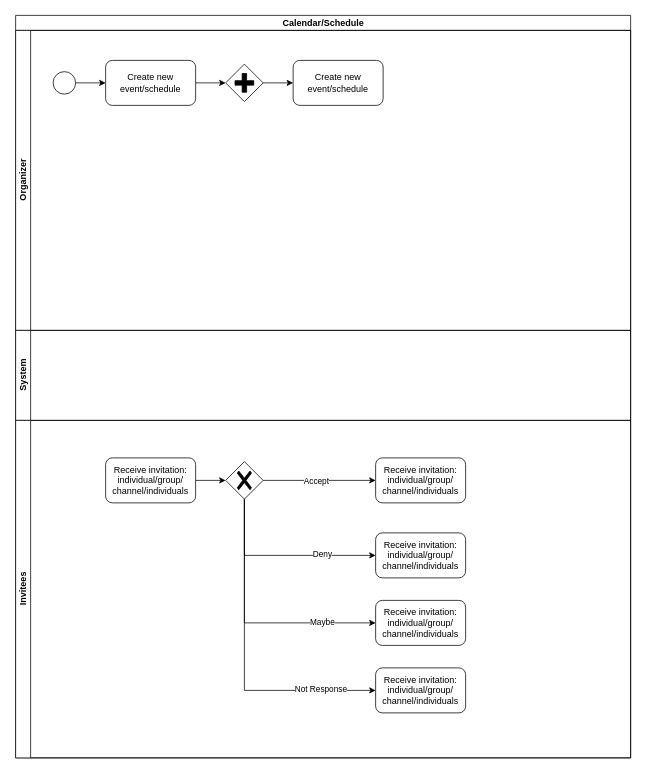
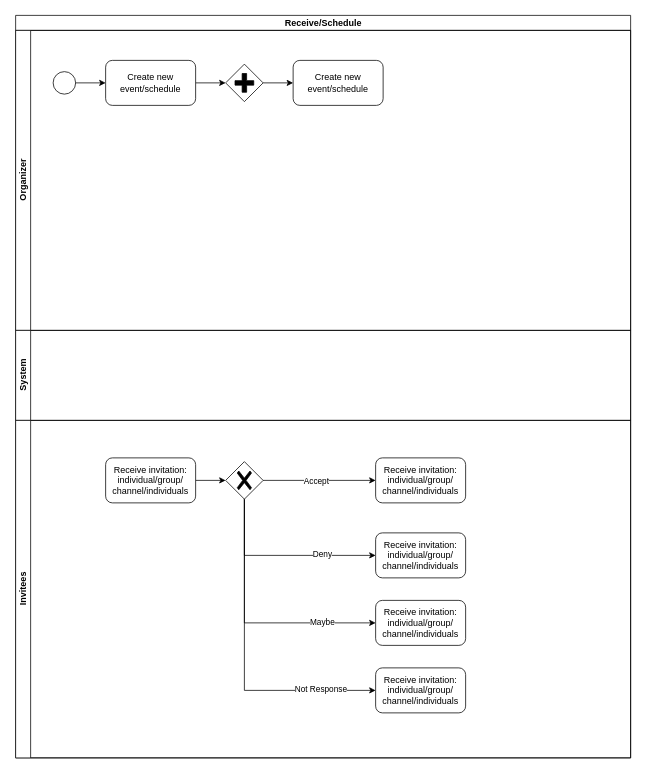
  <mxCell id="0" />
  <mxCell id="1" parent="0" />
- <mxCell id="2" value="Calendar/Schedule" style="swimlane;html=1;childLayout=stackLayout;resizeParent=1;resizeParentMax=0;horizontal=1;startSize=20;horizontalStack=0;" vertex="1" parent="1"><mxGeometry x="20" y="20" width="820" height="990" as="geometry" /></mxCell>
+ <mxCell id="2" value="Receive/Schedule" style="swimlane;html=1;childLayout=stackLayout;resizeParent=1;resizeParentMax=0;horizontal=1;startSize=20;horizontalStack=0;" vertex="1" parent="1"><mxGeometry x="20" y="20" width="820" height="990" as="geometry" /></mxCell>
  <mxCell id="3" value="Organizer" style="swimlane;html=1;startSize=20;horizontal=0;" vertex="1" parent="2"><mxGeometry y="20" width="820" height="400" as="geometry" /></mxCell>
  <mxCell id="4" value="" style="ellipse;whiteSpace=wrap;html=1;aspect=fixed;" vertex="1" parent="3"><mxGeometry x="50" y="55" width="30" height="30" as="geometry" /></mxCell>
  <mxCell id="5" style="edgeStyle=orthogonalEdgeStyle;rounded=0;orthogonalLoop=1;jettySize=auto;html=1;exitX=1;exitY=0.5;exitDx=0;exitDy=0;entryX=0;entryY=0.5;entryDx=0;entryDy=0;entryPerimeter=0;" edge="1" parent="3" source="6" target="9"><mxGeometry relative="1" as="geometry" /></mxCell>
  <mxCell id="6" value="Create new event/schedule" style="rounded=1;whiteSpace=wrap;html=1;" vertex="1" parent="3"><mxGeometry x="120" y="40" width="120" height="60" as="geometry" /></mxCell>
  <mxCell id="7" style="edgeStyle=orthogonalEdgeStyle;rounded=0;orthogonalLoop=1;jettySize=auto;html=1;exitX=1;exitY=0.5;exitDx=0;exitDy=0;entryX=0;entryY=0.5;entryDx=0;entryDy=0;" edge="1" parent="3" source="4" target="6"><mxGeometry relative="1" as="geometry" /></mxCell>
  <mxCell id="8" style="edgeStyle=orthogonalEdgeStyle;rounded=0;orthogonalLoop=1;jettySize=auto;html=1;exitX=1;exitY=0.5;exitDx=0;exitDy=0;exitPerimeter=0;" edge="1" parent="3" source="9" target="10"><mxGeometry relative="1" as="geometry" /></mxCell>
  <mxCell id="9" value="" style="points=[[0.25,0.25,0],[0.5,0,0],[0.75,0.25,0],[1,0.5,0],[0.75,0.75,0],[0.5,1,0],[0.25,0.75,0],[0,0.5,0]];shape=mxgraph.bpmn.gateway2;html=1;verticalLabelPosition=bottom;labelBackgroundColor=#ffffff;verticalAlign=top;align=center;perimeter=rhombusPerimeter;outlineConnect=0;outline=none;symbol=none;gwType=parallel;" vertex="1" parent="3"><mxGeometry x="280" y="45" width="50" height="50" as="geometry" /></mxCell>
  <mxCell id="10" value="Create new event/schedule" style="rounded=1;whiteSpace=wrap;html=1;" vertex="1" parent="3"><mxGeometry x="370" y="40" width="120" height="60" as="geometry" /></mxCell>
  <mxCell id="11" value="System" style="swimlane;html=1;startSize=20;horizontal=0;" vertex="1" parent="2"><mxGeometry y="420" width="820" height="120" as="geometry" /></mxCell>
  <mxCell id="12" value="Invitees" style="swimlane;html=1;startSize=20;horizontal=0;" vertex="1" parent="2"><mxGeometry y="540" width="820" height="450" as="geometry" /></mxCell>
  <mxCell id="13" style="edgeStyle=orthogonalEdgeStyle;rounded=0;orthogonalLoop=1;jettySize=auto;html=1;exitX=1;exitY=0.5;exitDx=0;exitDy=0;entryX=0;entryY=0.5;entryDx=0;entryDy=0;entryPerimeter=0;" edge="1" parent="12" source="14" target="23"><mxGeometry relative="1" as="geometry" /></mxCell>
  <mxCell id="14" value="Receive invitation: individual/group/&lt;br&gt;channel/individuals" style="rounded=1;whiteSpace=wrap;html=1;" vertex="1" parent="12"><mxGeometry x="120" y="50" width="120" height="60" as="geometry" /></mxCell>
  <mxCell id="15" style="edgeStyle=orthogonalEdgeStyle;rounded=0;orthogonalLoop=1;jettySize=auto;html=1;exitX=1;exitY=0.5;exitDx=0;exitDy=0;exitPerimeter=0;entryX=0;entryY=0.5;entryDx=0;entryDy=0;" edge="1" parent="12" source="23" target="24"><mxGeometry relative="1" as="geometry" /></mxCell>
  <mxCell id="16" value="Accept" style="edgeLabel;html=1;align=center;verticalAlign=middle;resizable=0;points=[];" vertex="1" connectable="0" parent="15"><mxGeometry x="-0.066" relative="1" as="geometry"><mxPoint as="offset" /></mxGeometry></mxCell>
  <mxCell id="17" style="edgeStyle=orthogonalEdgeStyle;rounded=0;orthogonalLoop=1;jettySize=auto;html=1;exitX=0.5;exitY=1;exitDx=0;exitDy=0;exitPerimeter=0;entryX=0;entryY=0.5;entryDx=0;entryDy=0;" edge="1" parent="12" source="23" target="25"><mxGeometry relative="1" as="geometry" /></mxCell>
  <mxCell id="18" value="Deny" style="edgeLabel;html=1;align=center;verticalAlign=middle;resizable=0;points=[];" vertex="1" connectable="0" parent="17"><mxGeometry x="0.421" y="2" relative="1" as="geometry"><mxPoint as="offset" /></mxGeometry></mxCell>
  <mxCell id="19" style="edgeStyle=orthogonalEdgeStyle;rounded=0;orthogonalLoop=1;jettySize=auto;html=1;exitX=0.5;exitY=1;exitDx=0;exitDy=0;exitPerimeter=0;entryX=0;entryY=0.5;entryDx=0;entryDy=0;" edge="1" parent="12" source="23" target="26"><mxGeometry relative="1" as="geometry" /></mxCell>
  <mxCell id="20" value="Maybe" style="edgeLabel;html=1;align=center;verticalAlign=middle;resizable=0;points=[];" vertex="1" connectable="0" parent="19"><mxGeometry x="0.575" y="2" relative="1" as="geometry"><mxPoint as="offset" /></mxGeometry></mxCell>
  <mxCell id="21" style="edgeStyle=orthogonalEdgeStyle;rounded=0;orthogonalLoop=1;jettySize=auto;html=1;exitX=0.5;exitY=1;exitDx=0;exitDy=0;exitPerimeter=0;entryX=0;entryY=0.5;entryDx=0;entryDy=0;" edge="1" parent="12" source="23" target="27"><mxGeometry relative="1" as="geometry" /></mxCell>
  <mxCell id="22" value="Not Response" style="edgeLabel;html=1;align=center;verticalAlign=middle;resizable=0;points=[];" vertex="1" connectable="0" parent="21"><mxGeometry x="0.655" y="2" relative="1" as="geometry"><mxPoint as="offset" /></mxGeometry></mxCell>
  <mxCell id="23" value="" style="points=[[0.25,0.25,0],[0.5,0,0],[0.75,0.25,0],[1,0.5,0],[0.75,0.75,0],[0.5,1,0],[0.25,0.75,0],[0,0.5,0]];shape=mxgraph.bpmn.gateway2;html=1;verticalLabelPosition=bottom;labelBackgroundColor=#ffffff;verticalAlign=top;align=center;perimeter=rhombusPerimeter;outlineConnect=0;outline=none;symbol=none;gwType=exclusive;" vertex="1" parent="12"><mxGeometry x="280" y="55" width="50" height="50" as="geometry" /></mxCell>
  <mxCell id="24" value="Receive invitation: individual/group/&lt;br&gt;channel/individuals" style="rounded=1;whiteSpace=wrap;html=1;" vertex="1" parent="12"><mxGeometry x="480" y="50" width="120" height="60" as="geometry" /></mxCell>
  <mxCell id="25" value="Receive invitation: individual/group/&lt;br&gt;channel/individuals" style="rounded=1;whiteSpace=wrap;html=1;" vertex="1" parent="12"><mxGeometry x="480" y="150" width="120" height="60" as="geometry" /></mxCell>
  <mxCell id="26" value="Receive invitation: individual/group/&lt;br&gt;channel/individuals" style="rounded=1;whiteSpace=wrap;html=1;" vertex="1" parent="12"><mxGeometry x="480" y="240" width="120" height="60" as="geometry" /></mxCell>
  <mxCell id="27" value="Receive invitation: individual/group/&lt;br&gt;channel/individuals" style="rounded=1;whiteSpace=wrap;html=1;" vertex="1" parent="12"><mxGeometry x="480" y="330" width="120" height="60" as="geometry" /></mxCell>
